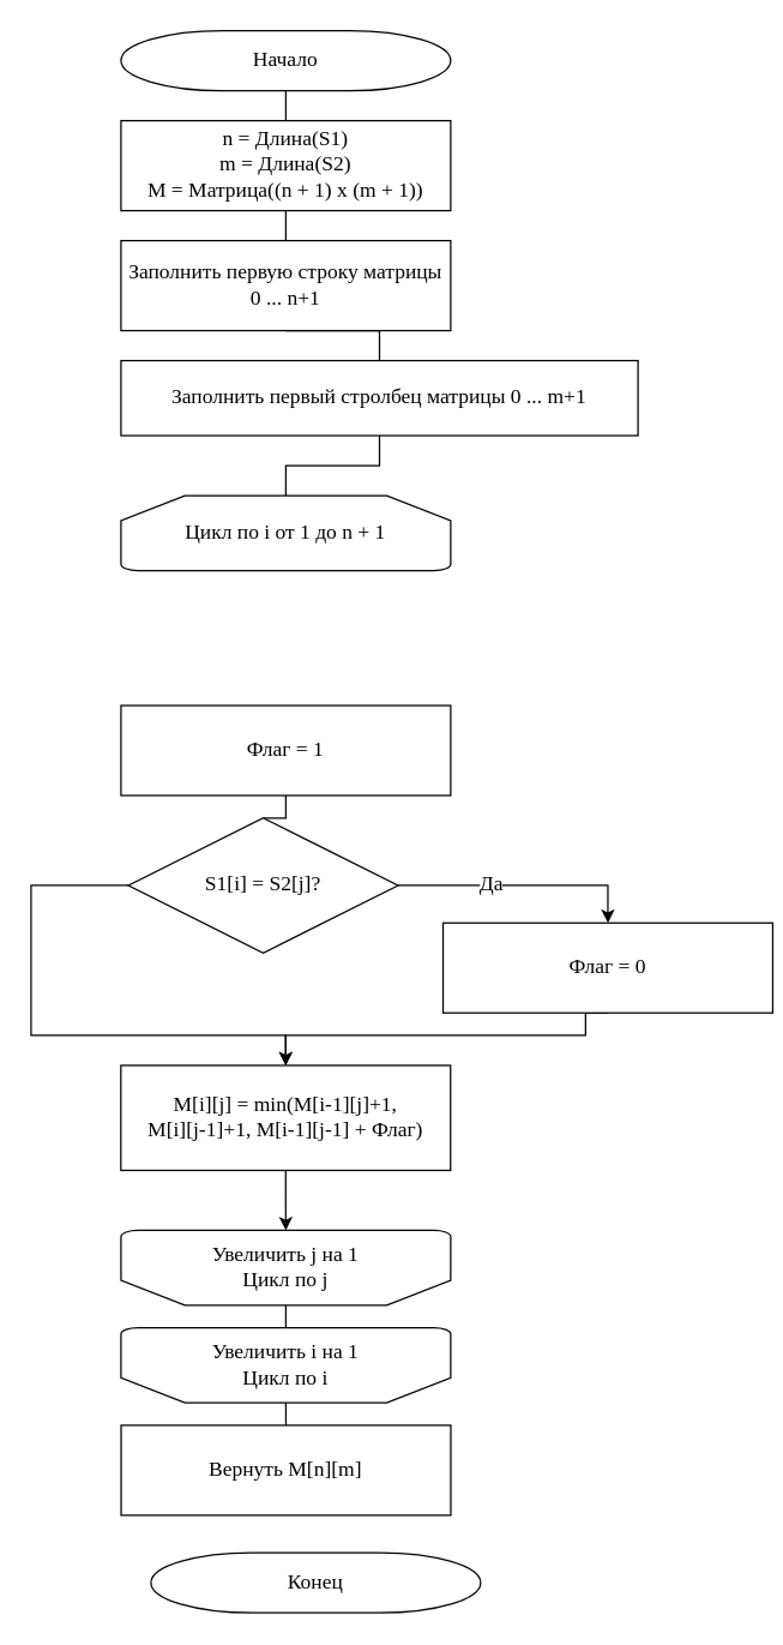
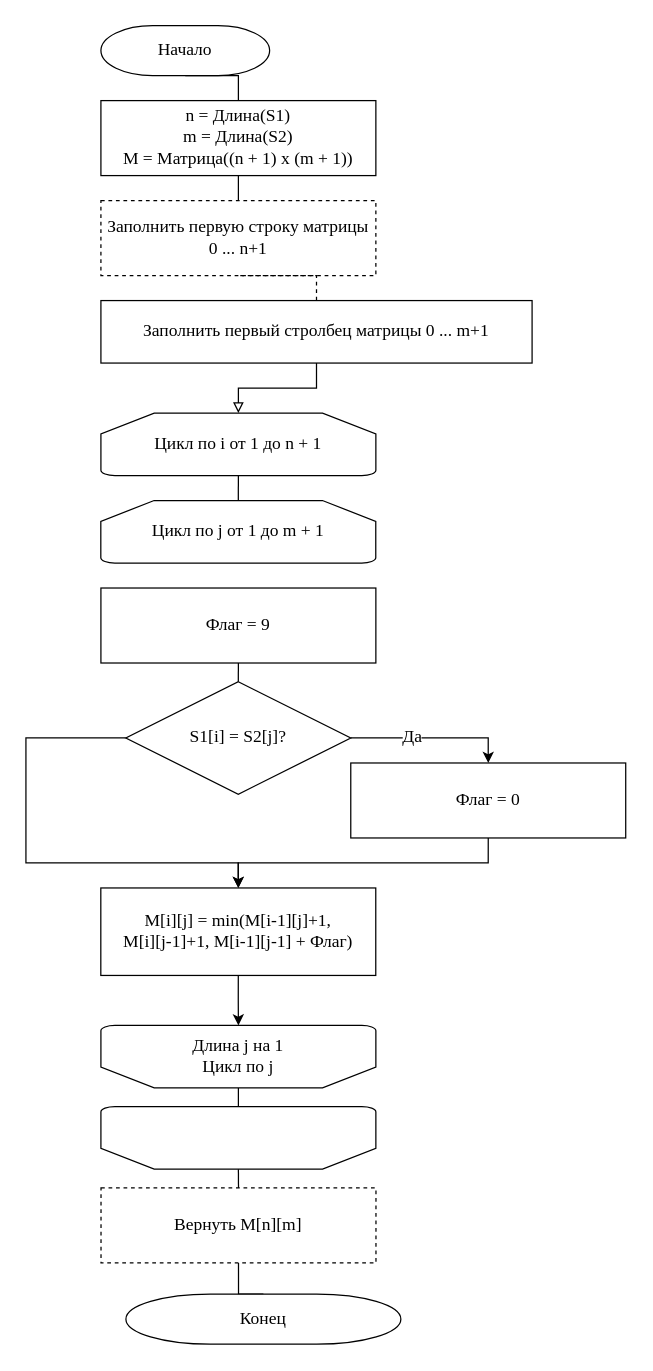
  <mxCell id="0" />
  <mxCell id="1" parent="0" />
- <mxCell id="2" value="Начало" style="strokeWidth=1;html=1;shape=mxgraph.flowchart.terminator;whiteSpace=wrap;fontSize=14;fontFamily=Times New Roman;" parent="1" vertex="1"><mxGeometry x="80" y="20" width="220" height="40" as="geometry" /></mxCell>
+ <mxCell id="2" value="Начало" style="strokeWidth=1;html=1;shape=mxgraph.flowchart.terminator;whiteSpace=wrap;fontSize=14;fontFamily=Times New Roman;" parent="1" vertex="1"><mxGeometry x="80" y="20" width="135" height="40" as="geometry" /></mxCell>
  <mxCell id="3" style="edgeStyle=orthogonalEdgeStyle;rounded=0;orthogonalLoop=1;jettySize=auto;html=1;exitX=0.5;exitY=0;exitDx=0;exitDy=0;entryX=0.5;entryY=1;entryDx=0;entryDy=0;entryPerimeter=0;endArrow=none;endFill=0;" parent="1" source="4" target="2" edge="1"><mxGeometry relative="1" as="geometry" /></mxCell>
  <mxCell id="4" value="n = Длина(S1)&lt;br&gt;m = Длина(S2)&lt;br&gt;M = Матрица((n + 1) x (m + 1))" style="rounded=0;whiteSpace=wrap;html=1;strokeWidth=1;fontFamily=Times New Roman;fontSize=14;" parent="1" vertex="1"><mxGeometry x="80" y="80" width="220" height="60" as="geometry" /></mxCell>
  <mxCell id="5" style="edgeStyle=orthogonalEdgeStyle;rounded=0;orthogonalLoop=1;jettySize=auto;html=1;exitX=0.5;exitY=0;exitDx=0;exitDy=0;entryX=0.5;entryY=1;entryDx=0;entryDy=0;endArrow=none;endFill=0;" parent="1" source="6" target="4" edge="1"><mxGeometry relative="1" as="geometry" /></mxCell>
- <mxCell id="6" value="Заполнить первую строку матрицы 0 ... n+1" style="rounded=0;whiteSpace=wrap;html=1;strokeWidth=1;fontFamily=Times New Roman;fontSize=14;" parent="1" vertex="1"><mxGeometry x="80" y="160" width="220" height="60" as="geometry" /></mxCell>
- <mxCell id="7" style="edgeStyle=orthogonalEdgeStyle;rounded=0;orthogonalLoop=1;jettySize=auto;html=1;exitX=0.5;exitY=0;exitDx=0;exitDy=0;endArrow=none;endFill=0;" parent="1" source="9" target="6" edge="1"><mxGeometry relative="1" as="geometry" /></mxCell>
- <mxCell id="8" style="edgeStyle=orthogonalEdgeStyle;rounded=0;orthogonalLoop=1;jettySize=auto;html=1;exitX=0.5;exitY=1;exitDx=0;exitDy=0;entryX=0.5;entryY=0;entryDx=0;entryDy=0;entryPerimeter=0;endArrow=none;endFill=0;" parent="1" source="9" target="11" edge="1"><mxGeometry relative="1" as="geometry" /></mxCell>
+ <mxCell id="6" value="Заполнить первую строку матрицы 0 ... n+1" style="rounded=0;whiteSpace=wrap;html=1;strokeWidth=1;fontFamily=Times New Roman;fontSize=14;dashed=1;" parent="1" vertex="1"><mxGeometry x="80" y="160" width="220" height="60" as="geometry" /></mxCell>
+ <mxCell id="7" style="edgeStyle=orthogonalEdgeStyle;rounded=0;orthogonalLoop=1;jettySize=auto;html=1;exitX=0.5;exitY=0;exitDx=0;exitDy=0;endArrow=none;endFill=0;dashed=1;" parent="1" source="9" target="6" edge="1"><mxGeometry relative="1" as="geometry" /></mxCell>
+ <mxCell id="8" style="edgeStyle=orthogonalEdgeStyle;rounded=0;orthogonalLoop=1;jettySize=auto;html=1;exitX=0.5;exitY=1;exitDx=0;exitDy=0;entryX=0.5;entryY=0;entryDx=0;entryDy=0;entryPerimeter=0;endArrow=block;endFill=0;" parent="1" source="9" target="11" edge="1"><mxGeometry relative="1" as="geometry" /></mxCell>
  <mxCell id="9" value="Заполнить первый стролбец матрицы 0 ... m+1" style="rounded=0;whiteSpace=wrap;html=1;strokeWidth=1;fontFamily=Times New Roman;fontSize=14;" parent="1" vertex="1"><mxGeometry x="80" y="240" width="345" height="50" as="geometry" /></mxCell>
+ <mxCell id="10" style="edgeStyle=orthogonalEdgeStyle;rounded=0;orthogonalLoop=1;jettySize=auto;html=1;exitX=0.5;exitY=1;exitDx=0;exitDy=0;exitPerimeter=0;entryX=0.5;entryY=0;entryDx=0;entryDy=0;entryPerimeter=0;endArrow=none;endFill=0;fontFamily=Times New Roman;fontSize=14;" parent="1" source="11" target="12" edge="1"><mxGeometry relative="1" as="geometry" /></mxCell>
  <mxCell id="11" value="Цикл по i от 1 до n + 1" style="strokeWidth=1;html=1;shape=mxgraph.flowchart.loop_limit;whiteSpace=wrap;fontSize=14;fontFamily=Times New Roman;" parent="1" vertex="1"><mxGeometry x="80" y="330" width="220" height="50" as="geometry" /></mxCell>
- <mxCell id="13" value="Флаг = 1" style="rounded=0;whiteSpace=wrap;html=1;strokeWidth=1;fontFamily=Times New Roman;fontSize=14;" parent="1" vertex="1"><mxGeometry x="80" y="470" width="220" height="60" as="geometry" /></mxCell>
+ <mxCell id="12" value="Цикл по j от 1 до m + 1" style="strokeWidth=1;html=1;shape=mxgraph.flowchart.loop_limit;whiteSpace=wrap;fontSize=14;fontFamily=Times New Roman;" parent="1" vertex="1"><mxGeometry x="79.92" y="400" width="220" height="50" as="geometry" /></mxCell>
+ <mxCell id="13" value="Флаг = 9" style="rounded=0;whiteSpace=wrap;html=1;strokeWidth=1;fontFamily=Times New Roman;fontSize=14;" parent="1" vertex="1"><mxGeometry x="80" y="470" width="220" height="60" as="geometry" /></mxCell>
  <mxCell id="14" style="edgeStyle=orthogonalEdgeStyle;rounded=0;orthogonalLoop=1;jettySize=auto;html=1;exitX=0.5;exitY=0;exitDx=0;exitDy=0;exitPerimeter=0;entryX=0.5;entryY=1;entryDx=0;entryDy=0;endArrow=none;endFill=0;fontFamily=Times New Roman;fontSize=14;" parent="1" source="17" target="13" edge="1"><mxGeometry relative="1" as="geometry" /></mxCell>
  <mxCell id="15" value="Да" style="edgeStyle=orthogonalEdgeStyle;rounded=0;orthogonalLoop=1;jettySize=auto;html=1;exitX=1;exitY=0.5;exitDx=0;exitDy=0;exitPerimeter=0;entryX=0.5;entryY=0;entryDx=0;entryDy=0;endArrow=classic;endFill=1;fontFamily=Times New Roman;fontSize=14;" parent="1" source="17" target="19" edge="1"><mxGeometry x="-0.25" relative="1" as="geometry"><mxPoint as="offset" /></mxGeometry></mxCell>
  <mxCell id="16" style="edgeStyle=orthogonalEdgeStyle;rounded=0;orthogonalLoop=1;jettySize=auto;html=1;exitX=0;exitY=0.5;exitDx=0;exitDy=0;exitPerimeter=0;entryX=0.5;entryY=0;entryDx=0;entryDy=0;endArrow=classic;endFill=1;fontFamily=Times New Roman;fontSize=14;" parent="1" source="17" target="30" edge="1"><mxGeometry relative="1" as="geometry"><Array as="points"><mxPoint x="20" y="590" /><mxPoint x="20" y="690" /><mxPoint x="190" y="690" /></Array><mxPoint x="190.08" y="710" as="targetPoint" /></mxGeometry></mxCell>
- <mxCell id="17" value="S1[i] = S2[j]?" style="strokeWidth=1;html=1;shape=mxgraph.flowchart.decision;whiteSpace=wrap;fontFamily=Times New Roman;fontSize=14;" parent="1" vertex="1"><mxGeometry x="84.92" y="545" width="180" height="90" as="geometry" /></mxCell>
+ <mxCell id="17" value="S1[i] = S2[j]?" style="strokeWidth=1;html=1;shape=mxgraph.flowchart.decision;whiteSpace=wrap;fontFamily=Times New Roman;fontSize=14;" parent="1" vertex="1"><mxGeometry x="99.92" y="545" width="180" height="90" as="geometry" /></mxCell>
  <mxCell id="18" style="edgeStyle=orthogonalEdgeStyle;rounded=0;orthogonalLoop=1;jettySize=auto;html=1;exitX=0.5;exitY=1;exitDx=0;exitDy=0;endArrow=classic;endFill=1;fontFamily=Times New Roman;fontSize=14;entryX=0.5;entryY=0;entryDx=0;entryDy=0;" parent="1" source="19" target="30" edge="1"><mxGeometry relative="1" as="geometry"><mxPoint x="190.1" y="710" as="targetPoint" /><Array as="points"><mxPoint x="390" y="690" /><mxPoint x="190" y="690" /></Array></mxGeometry></mxCell>
- <mxCell id="19" value="Флаг = 0" style="rounded=0;whiteSpace=wrap;html=1;strokeWidth=1;fontFamily=Times New Roman;fontSize=14;" parent="1" vertex="1"><mxGeometry x="294.92" y="615" width="220" height="60" as="geometry" /></mxCell>
+ <mxCell id="19" value="Флаг = 0" style="rounded=0;whiteSpace=wrap;html=1;strokeWidth=1;fontFamily=Times New Roman;fontSize=14;" parent="1" vertex="1"><mxGeometry x="279.92" y="610" width="220" height="60" as="geometry" /></mxCell>
  <mxCell id="20" style="edgeStyle=orthogonalEdgeStyle;rounded=0;orthogonalLoop=1;jettySize=auto;html=1;exitX=0.5;exitY=0;exitDx=0;exitDy=0;exitPerimeter=0;entryX=0.5;entryY=1;entryDx=0;entryDy=0;entryPerimeter=0;endArrow=none;endFill=0;fontFamily=Times New Roman;fontSize=14;" parent="1" source="21" target="22" edge="1"><mxGeometry relative="1" as="geometry" /></mxCell>
  <mxCell id="21" value="" style="strokeWidth=1;html=1;shape=mxgraph.flowchart.loop_limit;whiteSpace=wrap;fontSize=14;fontFamily=Times New Roman;rotation=-180;" parent="1" vertex="1"><mxGeometry x="80" y="820" width="220" height="50" as="geometry" /></mxCell>
  <mxCell id="22" value="" style="strokeWidth=1;html=1;shape=mxgraph.flowchart.loop_limit;whiteSpace=wrap;fontSize=14;fontFamily=Times New Roman;rotation=-180;" parent="1" vertex="1"><mxGeometry x="80" y="885" width="220" height="50" as="geometry" /></mxCell>
- <mxCell id="23" value="Увеличить j на 1&lt;br&gt;Цикл по j" style="text;html=1;strokeColor=none;fillColor=none;align=center;verticalAlign=middle;whiteSpace=wrap;rounded=0;fontFamily=Times New Roman;fontSize=14;" parent="1" vertex="1"><mxGeometry x="130" y="835" width="120" height="20" as="geometry" /></mxCell>
- <mxCell id="24" value="Увеличить i на 1&lt;br&gt;Цикл по i" style="text;html=1;strokeColor=none;fillColor=none;align=center;verticalAlign=middle;whiteSpace=wrap;rounded=0;fontFamily=Times New Roman;fontSize=14;" parent="1" vertex="1"><mxGeometry x="130.08" y="900" width="120" height="20" as="geometry" /></mxCell>
+ <mxCell id="23" value="Длина j на 1&lt;br&gt;Цикл по j" style="text;html=1;strokeColor=none;fillColor=none;align=center;verticalAlign=middle;whiteSpace=wrap;rounded=0;fontFamily=Times New Roman;fontSize=14;" parent="1" vertex="1"><mxGeometry x="130" y="835" width="120" height="20" as="geometry" /></mxCell>
+ <mxCell id="25" style="edgeStyle=orthogonalEdgeStyle;rounded=0;orthogonalLoop=1;jettySize=auto;html=1;exitX=0.5;exitY=0;exitDx=0;exitDy=0;exitPerimeter=0;entryX=0.5;entryY=1;entryDx=0;entryDy=0;endArrow=none;endFill=0;fontFamily=Times New Roman;fontSize=14;" parent="1" source="26" target="28" edge="1"><mxGeometry relative="1" as="geometry" /></mxCell>
  <mxCell id="26" value="Конец" style="strokeWidth=1;html=1;shape=mxgraph.flowchart.terminator;whiteSpace=wrap;fontSize=14;fontFamily=Times New Roman;" parent="1" vertex="1"><mxGeometry x="100" y="1035" width="220" height="40" as="geometry" /></mxCell>
  <mxCell id="27" style="edgeStyle=orthogonalEdgeStyle;rounded=0;orthogonalLoop=1;jettySize=auto;html=1;exitX=0.5;exitY=0;exitDx=0;exitDy=0;entryX=0.5;entryY=0;entryDx=0;entryDy=0;entryPerimeter=0;endArrow=none;endFill=0;fontFamily=Times New Roman;fontSize=14;" parent="1" source="28" target="22" edge="1"><mxGeometry relative="1" as="geometry" /></mxCell>
- <mxCell id="28" value="Вернуть M[n][m]" style="rounded=0;whiteSpace=wrap;html=1;strokeWidth=1;fontFamily=Times New Roman;fontSize=14;" parent="1" vertex="1"><mxGeometry x="80.08" y="950" width="220" height="60" as="geometry" /></mxCell>
+ <mxCell id="28" value="Вернуть M[n][m]" style="rounded=0;whiteSpace=wrap;html=1;strokeWidth=1;fontFamily=Times New Roman;fontSize=14;dashed=1;" parent="1" vertex="1"><mxGeometry x="80.08" y="950" width="220" height="60" as="geometry" /></mxCell>
  <mxCell id="29" style="edgeStyle=orthogonalEdgeStyle;rounded=0;orthogonalLoop=1;jettySize=auto;html=1;exitX=0.5;exitY=1;exitDx=0;exitDy=0;" edge="1" parent="1" source="30" target="21"><mxGeometry relative="1" as="geometry" /></mxCell>
  <mxCell id="30" value="M[i][j] = min(M[i-1][j]+1, &lt;br&gt;M[i][j-1]+1, M[i-1][j-1] + Флаг)" style="rounded=0;whiteSpace=wrap;html=1;strokeWidth=1;fontFamily=Times New Roman;fontSize=14;" parent="1" vertex="1"><mxGeometry x="79.92" y="710" width="220" height="70" as="geometry" /></mxCell>
